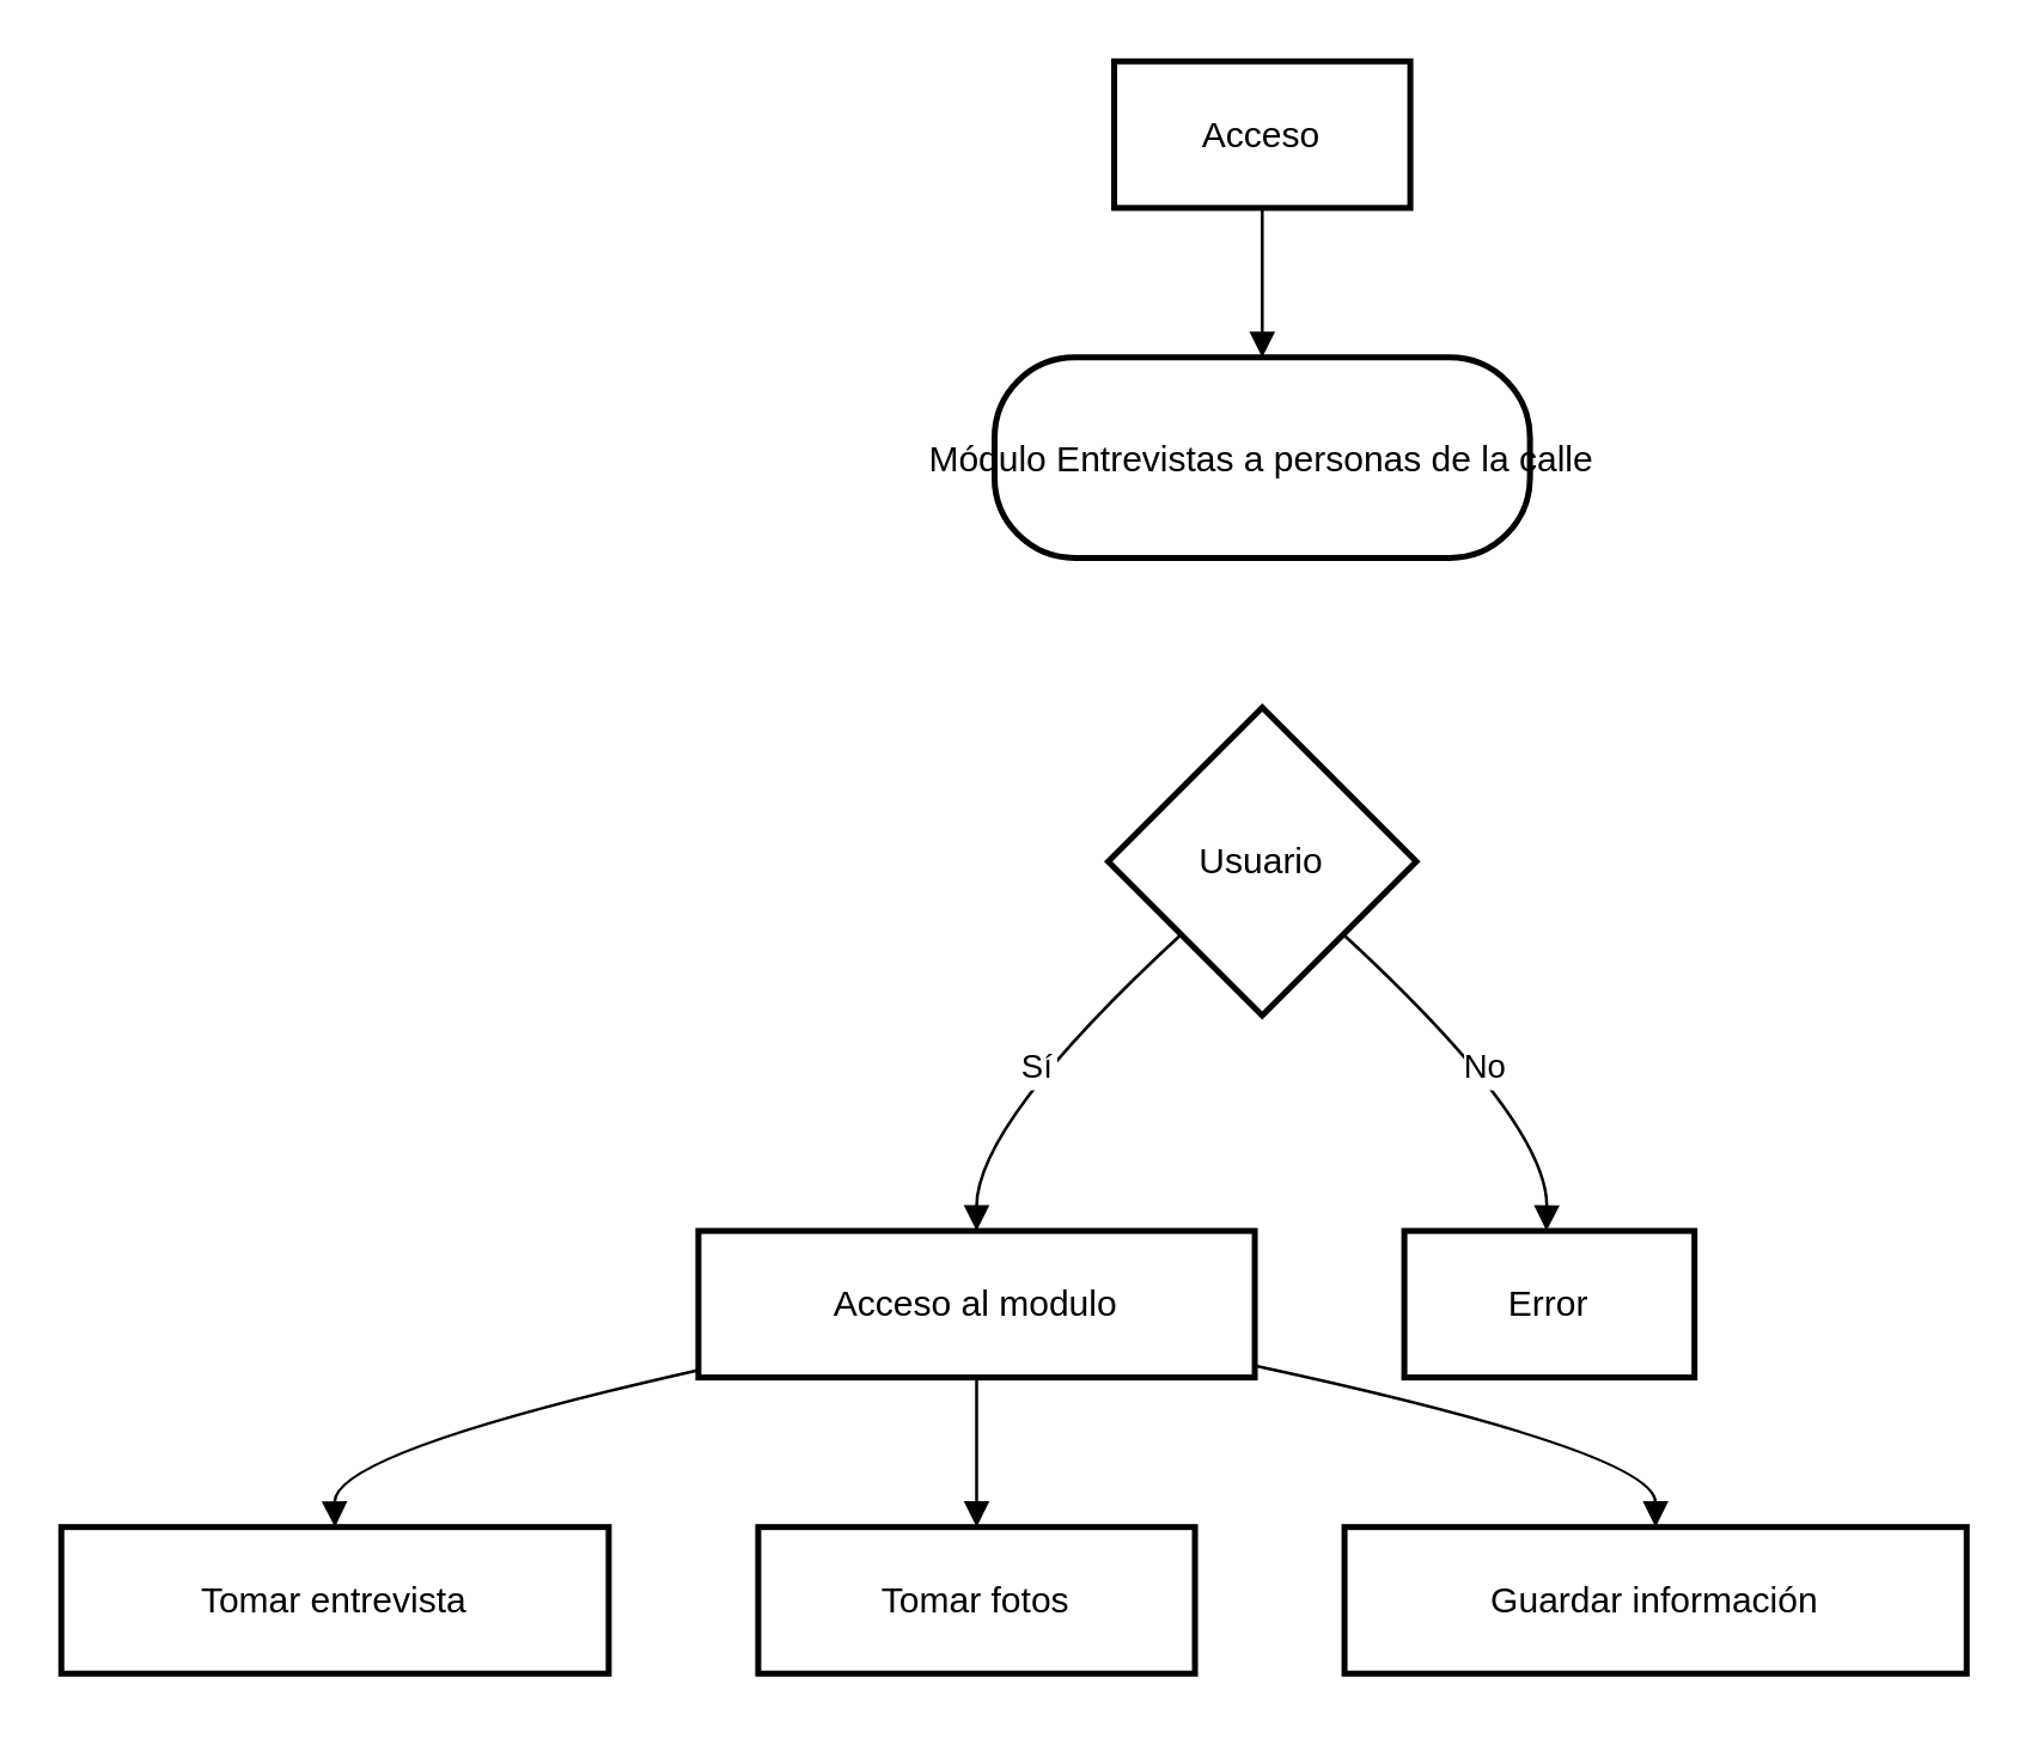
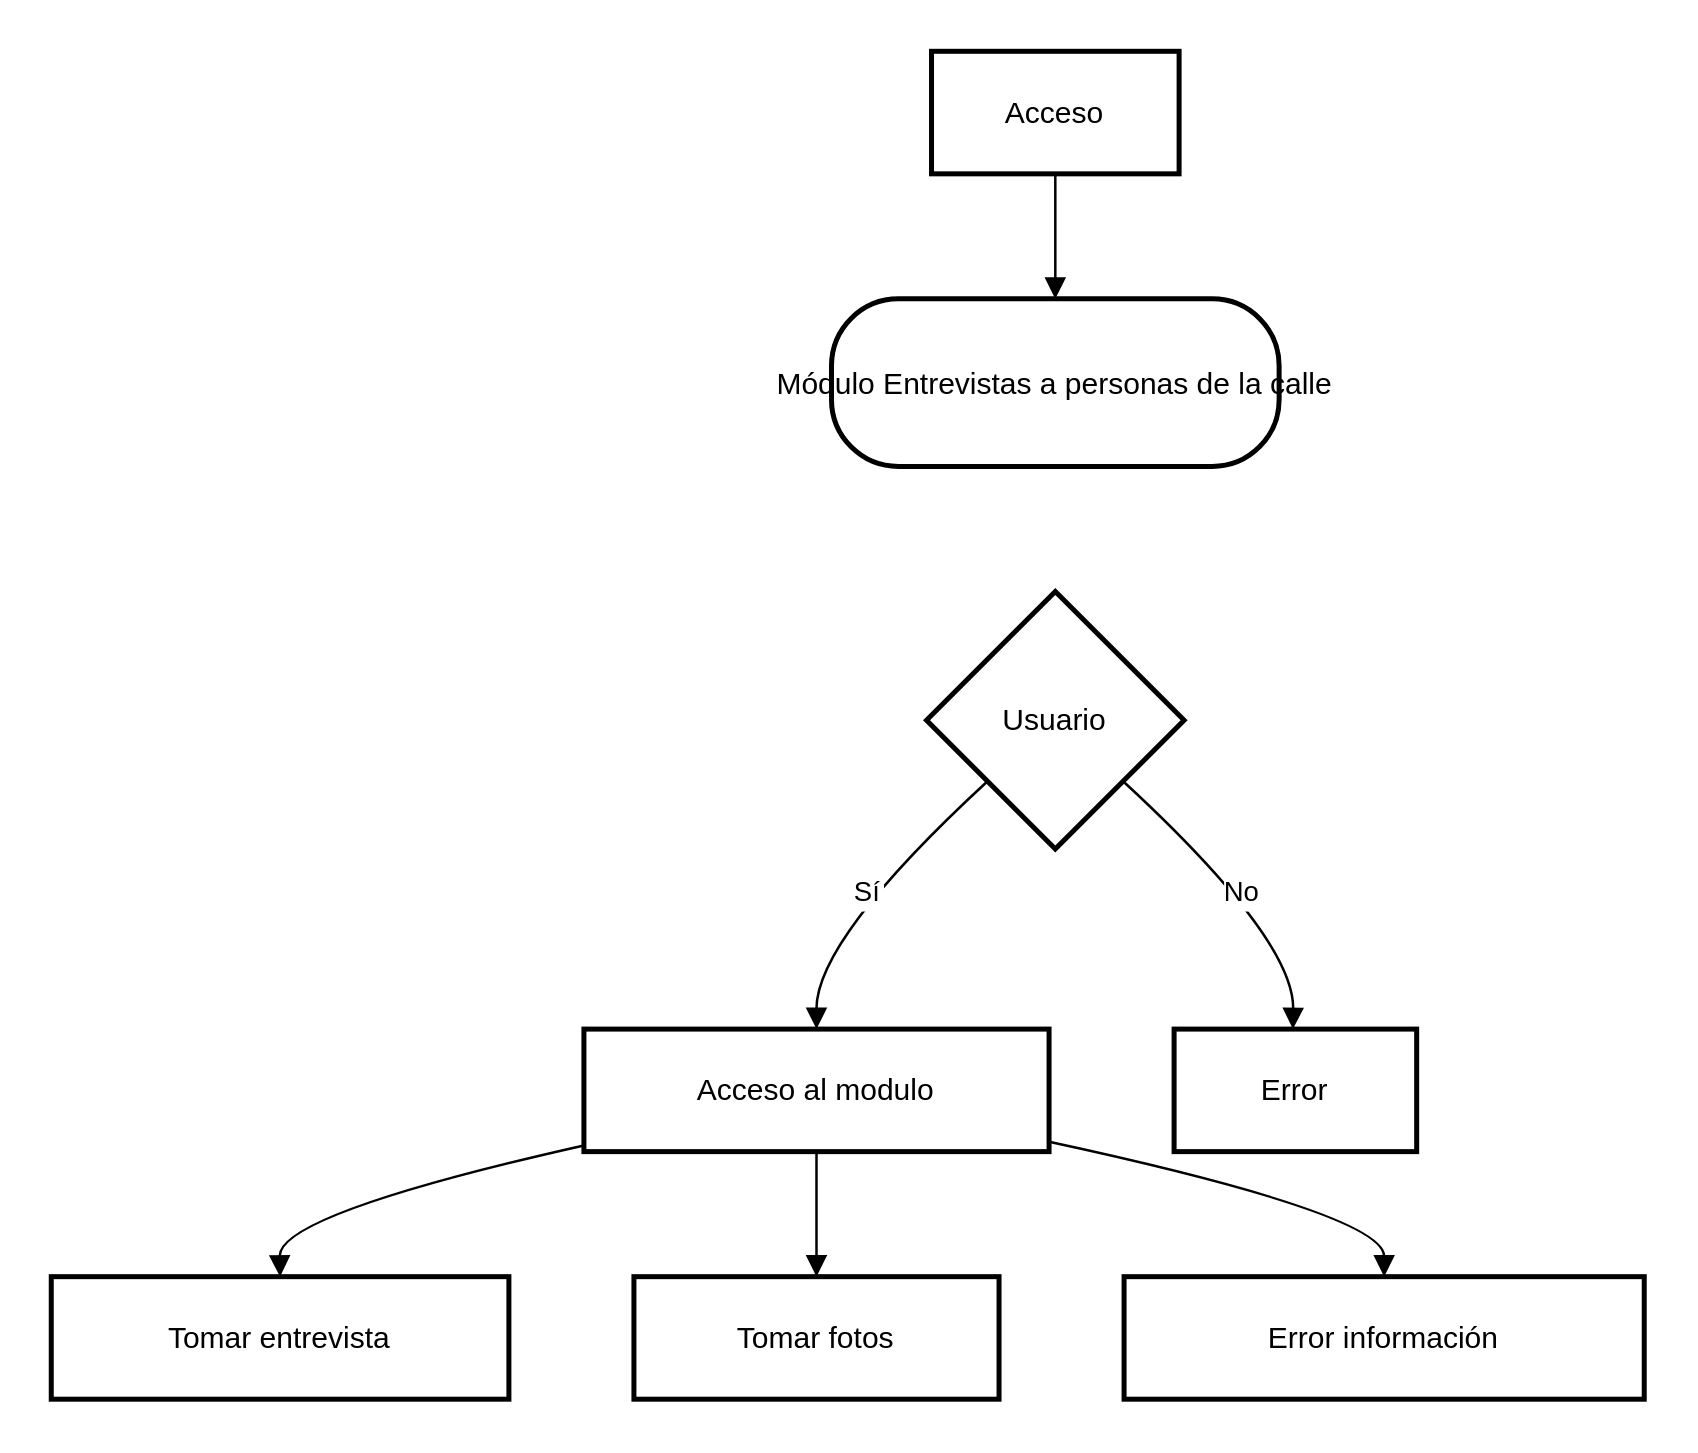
  <mxCell id="0" />
  <mxCell id="1" parent="0" />
  <mxCell id="2" value="Acceso" style="whiteSpace=wrap;strokeWidth=2;" vertex="1" parent="1"><mxGeometry x="372" y="20" width="99" height="49" as="geometry" /></mxCell>
  <mxCell id="3" value="Módulo Entrevistas a personas de la calle" style="rounded=1;arcSize=40;strokeWidth=2" vertex="1" parent="1"><mxGeometry x="332" y="119" width="179" height="67" as="geometry" /></mxCell>
  <mxCell id="4" value="Usuario" style="rhombus;strokeWidth=2;whiteSpace=wrap;" vertex="1" parent="1"><mxGeometry x="370" y="236" width="103" height="103" as="geometry" /></mxCell>
  <mxCell id="5" value="Acceso al modulo" style="whiteSpace=wrap;strokeWidth=2;" vertex="1" parent="1"><mxGeometry x="233" y="411" width="186" height="49" as="geometry" /></mxCell>
  <mxCell id="6" value="Error" style="whiteSpace=wrap;strokeWidth=2;" vertex="1" parent="1"><mxGeometry x="469" y="411" width="97" height="49" as="geometry" /></mxCell>
  <mxCell id="7" value="Tomar entrevista" style="whiteSpace=wrap;strokeWidth=2;" vertex="1" parent="1"><mxGeometry x="20" y="510" width="183" height="49" as="geometry" /></mxCell>
  <mxCell id="8" value="Tomar fotos" style="whiteSpace=wrap;strokeWidth=2;" vertex="1" parent="1"><mxGeometry x="253" y="510" width="146" height="49" as="geometry" /></mxCell>
- <mxCell id="9" value="Guardar información" style="whiteSpace=wrap;strokeWidth=2;" vertex="1" parent="1"><mxGeometry x="449" y="510" width="208" height="49" as="geometry" /></mxCell>
+ <mxCell id="9" value="Error información" style="whiteSpace=wrap;strokeWidth=2;" vertex="1" parent="1"><mxGeometry x="449" y="510" width="208" height="49" as="geometry" /></mxCell>
  <mxCell id="10" value="" style="curved=1;startArrow=none;endArrow=block;exitX=0.5;exitY=1;entryX=0.5;entryY=0;" edge="1" parent="1" source="2" target="3"><mxGeometry relative="1" as="geometry"><Array as="points" /></mxGeometry></mxCell>
  <mxCell id="11" value="Sí" style="curved=1;startArrow=none;endArrow=block;exitX=0;exitY=0.95;entryX=0.5;entryY=0.01;" edge="1" parent="1" source="4" target="5"><mxGeometry relative="1" as="geometry"><Array as="points"><mxPoint x="326" y="375" /></Array></mxGeometry></mxCell>
  <mxCell id="12" value="No" style="curved=1;startArrow=none;endArrow=block;exitX=1;exitY=0.95;entryX=0.49;entryY=0.01;" edge="1" parent="1" source="4" target="6"><mxGeometry relative="1" as="geometry"><Array as="points"><mxPoint x="517" y="375" /></Array></mxGeometry></mxCell>
  <mxCell id="13" value="" style="curved=1;startArrow=none;endArrow=block;exitX=0;exitY=0.95;entryX=0.5;entryY=0.01;" edge="1" parent="1" source="5" target="7"><mxGeometry relative="1" as="geometry"><Array as="points"><mxPoint x="111" y="485" /></Array></mxGeometry></mxCell>
  <mxCell id="14" value="" style="curved=1;startArrow=none;endArrow=block;exitX=0.5;exitY=1.01;entryX=0.5;entryY=0.01;" edge="1" parent="1" source="5" target="8"><mxGeometry relative="1" as="geometry"><Array as="points" /></mxGeometry></mxCell>
  <mxCell id="15" value="" style="curved=1;startArrow=none;endArrow=block;exitX=1;exitY=0.92;entryX=0.5;entryY=0.01;" edge="1" parent="1" source="5" target="9"><mxGeometry relative="1" as="geometry"><Array as="points"><mxPoint x="553" y="485" /></Array></mxGeometry></mxCell>
